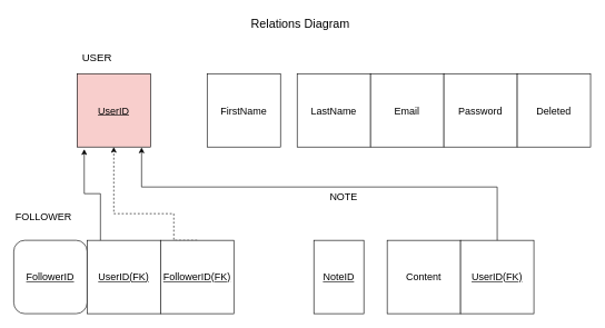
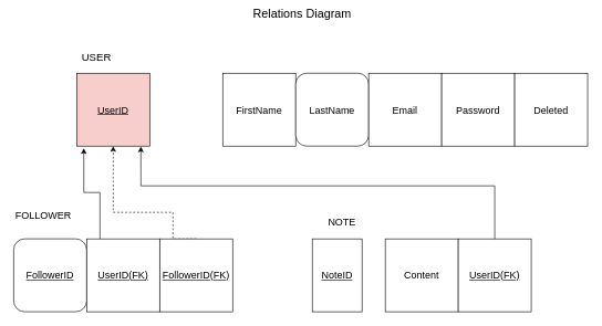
  <mxCell id="0" />
  <mxCell id="1" parent="0" />
  <mxCell id="2" value="&lt;font style=&quot;font-size: 15px;&quot;&gt;&lt;u&gt;UserID&lt;/u&gt;&lt;/font&gt;" style="whiteSpace=wrap;html=1;aspect=fixed;fillColor=#f8cecc;" vertex="1" parent="1"><mxGeometry x="115" y="110" width="110" height="110" as="geometry" /></mxCell>
- <mxCell id="3" value="&lt;font style=&quot;font-size: 15px;&quot;&gt;FirstName&lt;/font&gt;" style="whiteSpace=wrap;html=1;aspect=fixed;" vertex="1" parent="1"><mxGeometry x="310" y="110" width="110" height="110" as="geometry" /></mxCell>
- <mxCell id="4" value="&lt;font style=&quot;font-size: 15px;&quot;&gt;LastName&lt;/font&gt;" style="whiteSpace=wrap;html=1;aspect=fixed;" vertex="1" parent="1"><mxGeometry x="445" y="110" width="110" height="110" as="geometry" /></mxCell>
+ <mxCell id="3" value="&lt;font style=&quot;font-size: 15px;&quot;&gt;FirstName&lt;/font&gt;" style="whiteSpace=wrap;html=1;aspect=fixed;" vertex="1" parent="1"><mxGeometry x="335" y="110" width="110" height="110" as="geometry" /></mxCell>
+ <mxCell id="4" value="&lt;font style=&quot;font-size: 15px;&quot;&gt;LastName&lt;/font&gt;" style="whiteSpace=wrap;html=1;aspect=fixed;rounded=1;" vertex="1" parent="1"><mxGeometry x="445" y="110" width="110" height="110" as="geometry" /></mxCell>
  <mxCell id="5" value="&lt;font style=&quot;font-size: 15px;&quot;&gt;Email&lt;/font&gt;" style="whiteSpace=wrap;html=1;aspect=fixed;" vertex="1" parent="1"><mxGeometry x="555" y="110" width="110" height="110" as="geometry" /></mxCell>
  <mxCell id="6" value="&lt;font style=&quot;font-size: 15px;&quot;&gt;Password&lt;/font&gt;" style="whiteSpace=wrap;html=1;aspect=fixed;" vertex="1" parent="1"><mxGeometry x="665" y="110" width="110" height="110" as="geometry" /></mxCell>
  <mxCell id="7" value="&lt;font style=&quot;font-size: 15px;&quot;&gt;Deleted&lt;/font&gt;" style="whiteSpace=wrap;html=1;aspect=fixed;" vertex="1" parent="1"><mxGeometry x="775" y="110" width="110" height="110" as="geometry" /></mxCell>
  <mxCell id="8" value="&lt;font style=&quot;font-size: 16px;&quot;&gt;USER&lt;/font&gt;" style="text;strokeColor=none;align=center;fillColor=none;html=1;verticalAlign=middle;whiteSpace=wrap;rounded=0;" vertex="1" parent="1"><mxGeometry x="115" y="70" width="60" height="30" as="geometry" /></mxCell>
  <mxCell id="9" value="&lt;span style=&quot;font-size: 15px;&quot;&gt;&lt;u&gt;FollowerID&lt;/u&gt;&lt;/span&gt;" style="whiteSpace=wrap;html=1;aspect=fixed;rounded=1;" vertex="1" parent="1"><mxGeometry x="20" y="360" width="110" height="110" as="geometry" /></mxCell>
  <mxCell id="10" value="&lt;font style=&quot;font-size: 15px;&quot;&gt;&lt;u&gt;UserID(FK)&lt;/u&gt;&lt;/font&gt;" style="whiteSpace=wrap;html=1;aspect=fixed;" vertex="1" parent="1"><mxGeometry x="130" y="360" width="110" height="110" as="geometry" /></mxCell>
  <mxCell id="11" style="edgeStyle=orthogonalEdgeStyle;rounded=0;orthogonalLoop=1;jettySize=auto;html=1;exitX=0.5;exitY=0;exitDx=0;exitDy=0;dashed=1;" edge="1" parent="1" source="12" target="2"><mxGeometry relative="1" as="geometry"><Array as="points"><mxPoint x="260" y="360" /><mxPoint x="260" y="320" /><mxPoint x="170" y="320" /></Array></mxGeometry></mxCell>
  <mxCell id="12" value="&lt;font style=&quot;font-size: 15px;&quot;&gt;&lt;u&gt;FollowerID(FK)&lt;/u&gt;&lt;/font&gt;" style="whiteSpace=wrap;html=1;aspect=fixed;" vertex="1" parent="1"><mxGeometry x="240" y="360" width="110" height="110" as="geometry" /></mxCell>
  <mxCell id="13" value="&lt;font style=&quot;font-size: 15px;&quot;&gt;FOLLOWER&lt;/font&gt;" style="text;strokeColor=none;align=center;fillColor=none;html=1;verticalAlign=middle;whiteSpace=wrap;rounded=0;" vertex="1" parent="1"><mxGeometry x="20" y="310" width="90" height="30" as="geometry" /></mxCell>
  <mxCell id="14" style="edgeStyle=orthogonalEdgeStyle;rounded=0;orthogonalLoop=1;jettySize=auto;html=1;entryX=0.097;entryY=1.03;entryDx=0;entryDy=0;entryPerimeter=0;" edge="1" parent="1" source="10" target="2"><mxGeometry relative="1" as="geometry"><Array as="points"><mxPoint x="150" y="290" /><mxPoint x="126" y="290" /></Array></mxGeometry></mxCell>
  <mxCell id="15" value="&lt;span style=&quot;font-size: 15px;&quot;&gt;&lt;u&gt;NoteID&lt;/u&gt;&lt;/span&gt;" style="whiteSpace=wrap;html=1;aspect=fixed;" vertex="1" parent="1"><mxGeometry x="470" y="360" width="75" height="110" as="geometry" /></mxCell>
  <mxCell id="16" value="&lt;font style=&quot;font-size: 15px;&quot;&gt;Content&lt;/font&gt;" style="whiteSpace=wrap;html=1;aspect=fixed;" vertex="1" parent="1"><mxGeometry x="580" y="360" width="110" height="110" as="geometry" /></mxCell>
  <mxCell id="17" value="&lt;font style=&quot;font-size: 15px;&quot;&gt;&lt;u&gt;UserID(FK)&lt;/u&gt;&lt;/font&gt;" style="whiteSpace=wrap;html=1;aspect=fixed;" vertex="1" parent="1"><mxGeometry x="690" y="360" width="110" height="110" as="geometry" /></mxCell>
- <mxCell id="18" value="&lt;font style=&quot;font-size: 15px;&quot;&gt;NOTE&lt;/font&gt;" style="text;strokeColor=none;align=center;fillColor=none;html=1;verticalAlign=middle;whiteSpace=wrap;rounded=0;" vertex="1" parent="1"><mxGeometry x="470" y="280" width="90" height="30" as="geometry" /></mxCell>
+ <mxCell id="18" value="&lt;font style=&quot;font-size: 15px;&quot;&gt;NOTE&lt;/font&gt;" style="text;strokeColor=none;align=center;fillColor=none;html=1;verticalAlign=middle;whiteSpace=wrap;rounded=0;" vertex="1" parent="1"><mxGeometry x="470" y="320" width="90" height="30" as="geometry" /></mxCell>
  <mxCell id="19" style="edgeStyle=orthogonalEdgeStyle;rounded=0;orthogonalLoop=1;jettySize=auto;html=1;entryX=0.879;entryY=1.006;entryDx=0;entryDy=0;entryPerimeter=0;" edge="1" parent="1" source="17" target="2"><mxGeometry relative="1" as="geometry"><Array as="points"><mxPoint x="745" y="280" /><mxPoint x="212" y="280" /></Array></mxGeometry></mxCell>
- <mxCell id="20" value="&lt;font style=&quot;font-size: 18px;&quot;&gt;Relations Diagram&lt;/font&gt;" style="text;strokeColor=none;align=center;fillColor=none;html=1;verticalAlign=middle;whiteSpace=wrap;rounded=0;" vertex="1" parent="1"><mxGeometry x="370" y="20" width="160" height="30" as="geometry" /></mxCell>
+ <mxCell id="20" value="&lt;font style=&quot;font-size: 18px;&quot;&gt;Relations Diagram&lt;/font&gt;" style="text;strokeColor=none;align=center;fillColor=none;html=1;verticalAlign=middle;whiteSpace=wrap;rounded=0;" vertex="1" parent="1"><mxGeometry x="375" y="5" width="160" height="30" as="geometry" /></mxCell>
